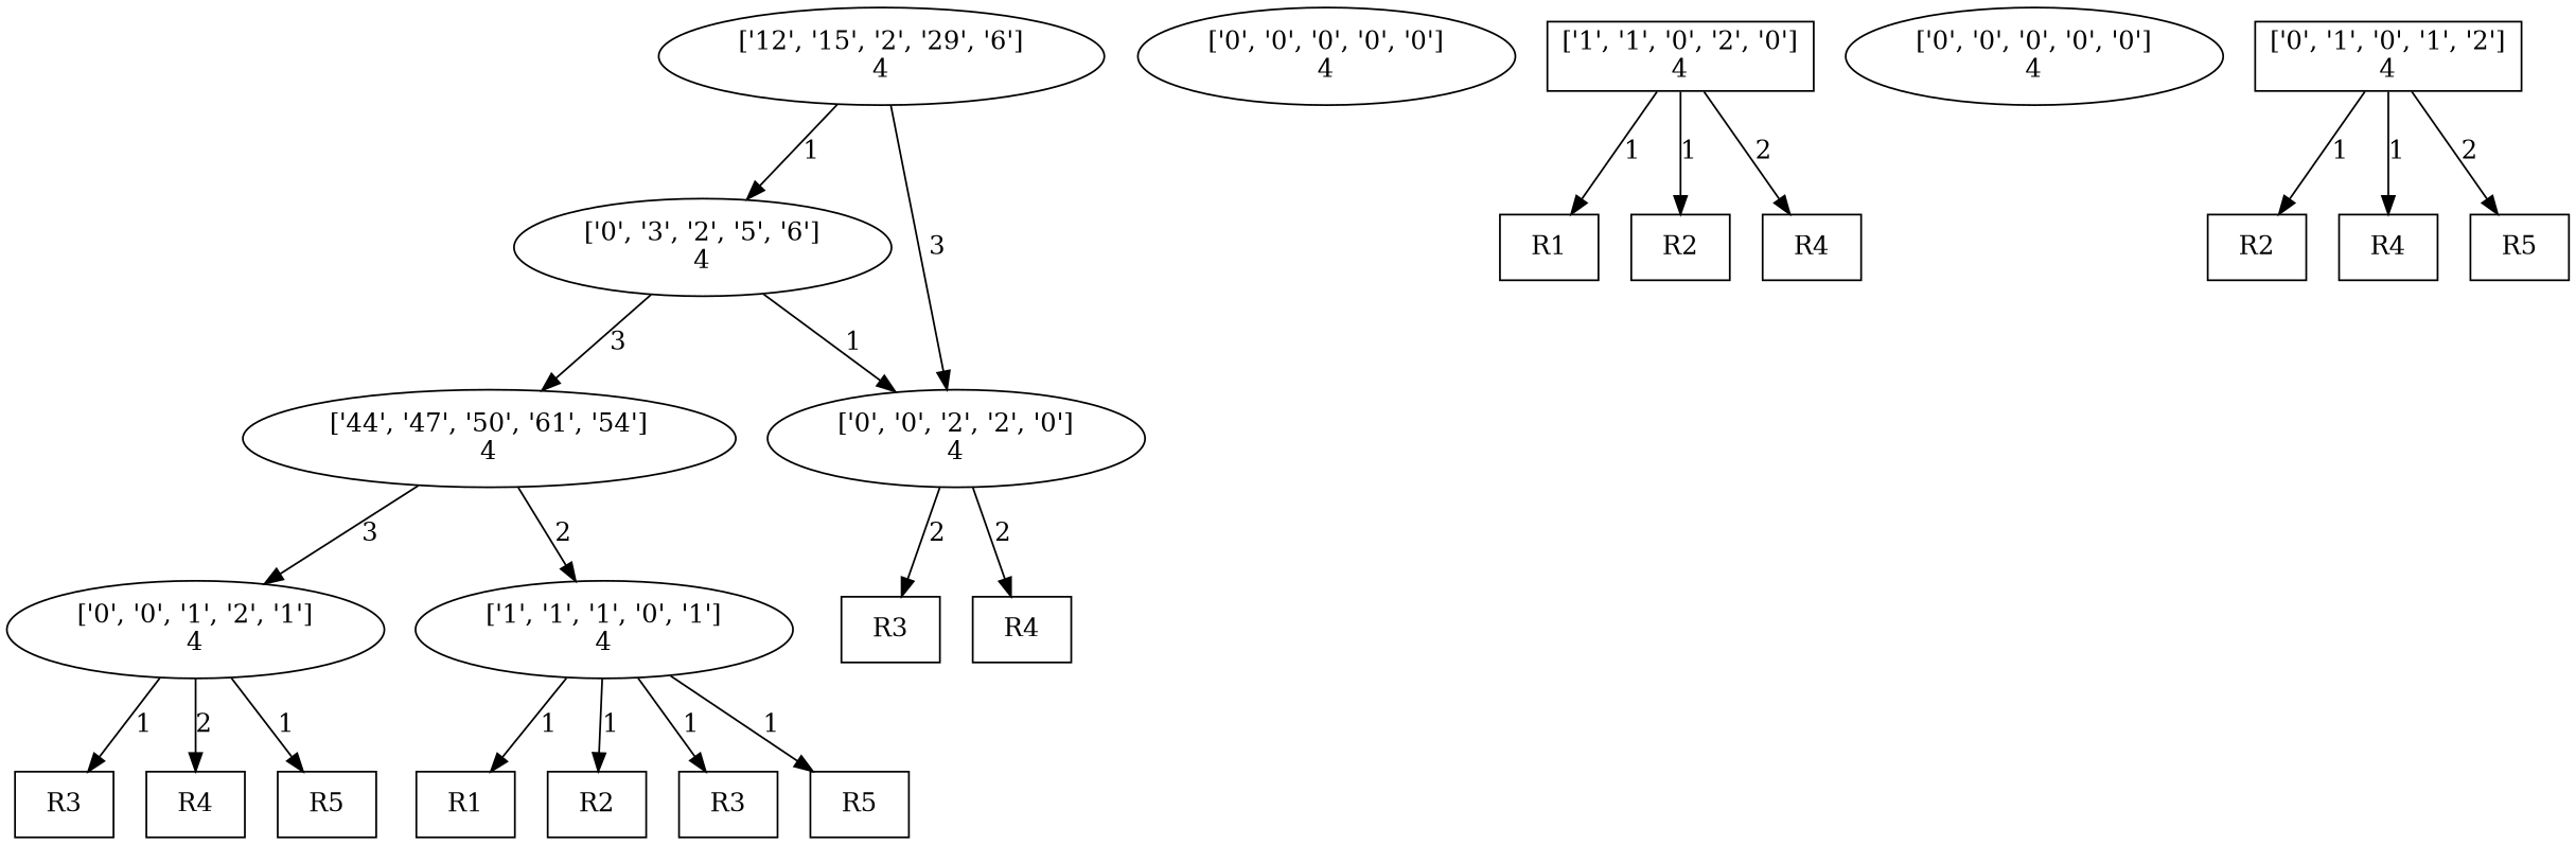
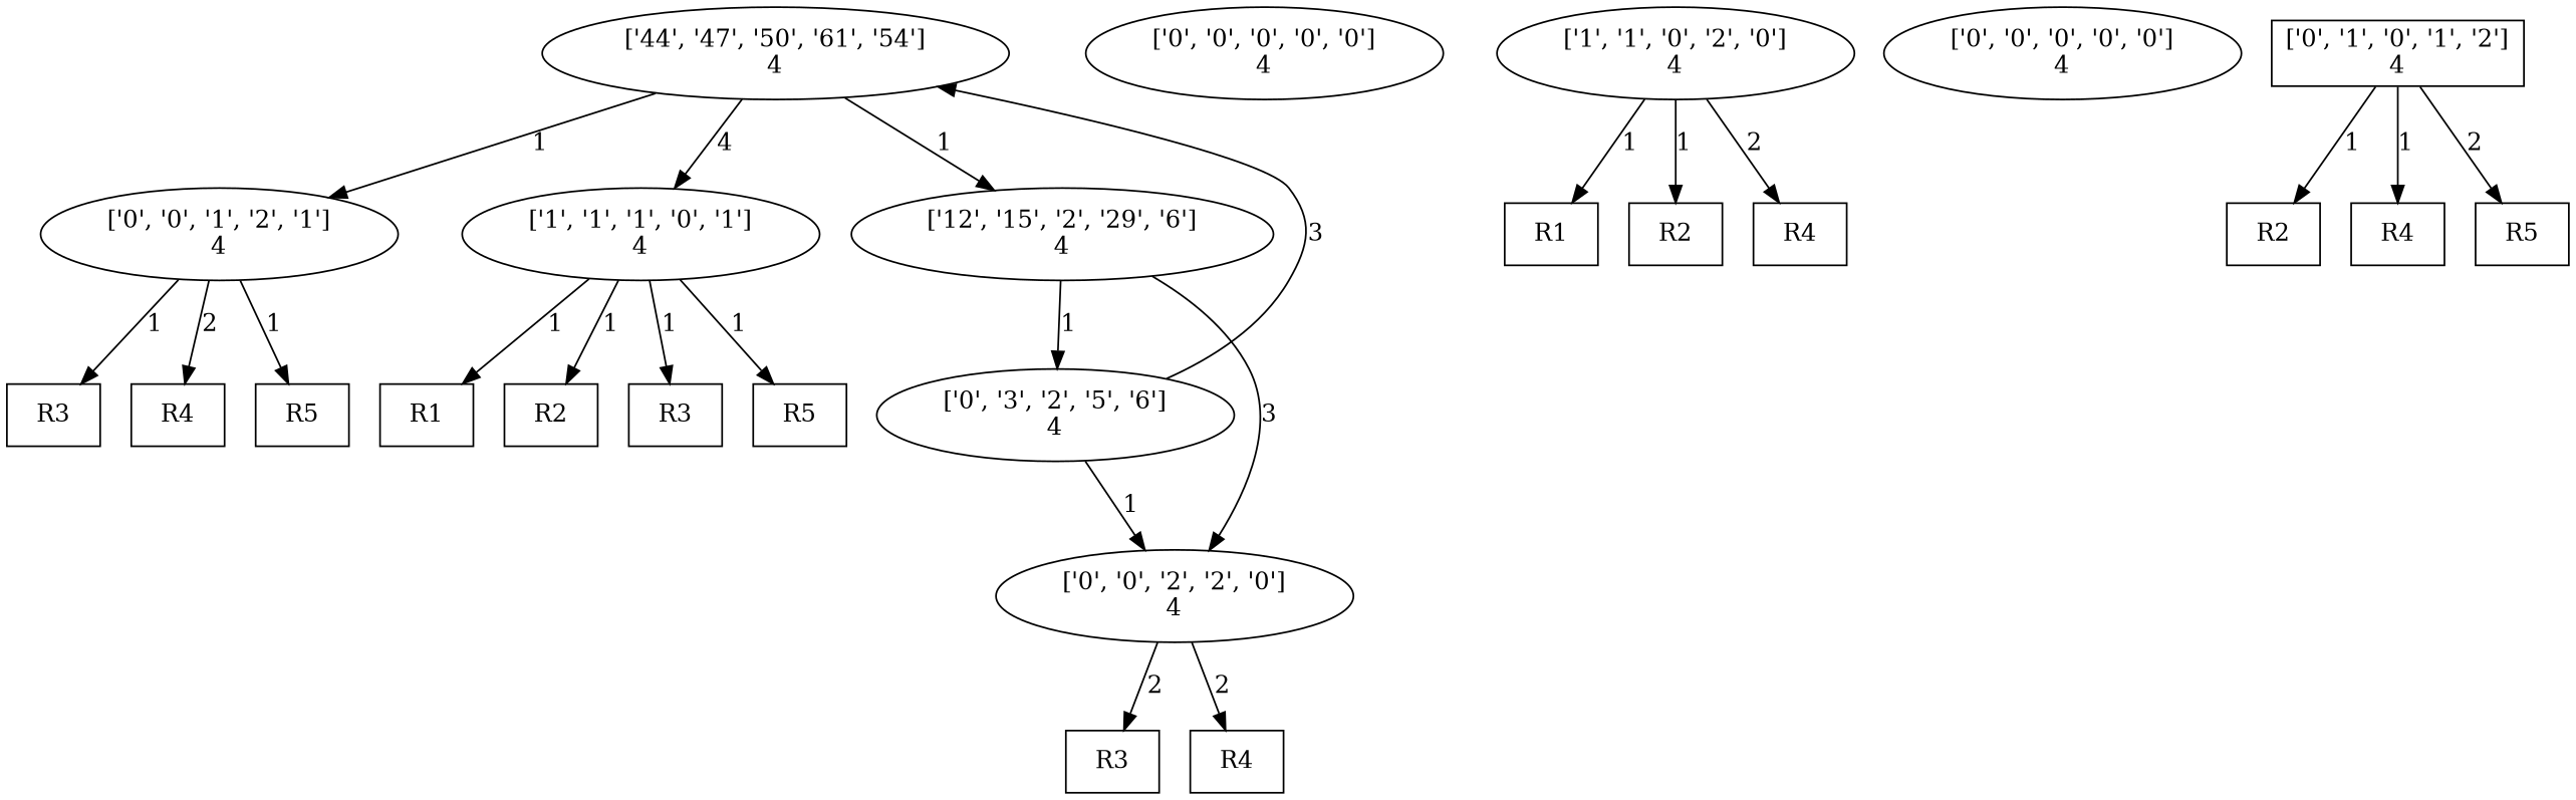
  digraph {
    ordering=out
    node [shape=box]
    n1 [label="['44', '47', '50', '61', '54']\n4" shape=""]
    n2 [label="['0', '0', '1', '2', '1']\n4" shape=""]
    n3 [label="['1', '1', '1', '0', '1']\n4" shape=""]
    n4 [label="['12', '15', '2', '29', '6']\n4" shape=""]
    n5 [label=R3]
    n6 [label=R4]
    n7 [label=R5]
    n8 [label=R1]
    n9 [label=R2]
    n10 [label=R3]
    n11 [label=R5]
    n12 [label="['0', '3', '2', '5', '6']\n4" shape=""]
    n13 [label="['0', '0', '2', '2', '0']\n4" shape=""]
    n14 [label="['0', '0', '0', '0', '0']\n4" shape=""]
-   n15 [label="['1', '1', '0', '2', '0']\n4"]
+   n15 [label="['1', '1', '0', '2', '0']\n4" shape=""]
    n16 [label=R1]
    n17 [label=R2]
    n18 [label=R4]
    n19 [label="['0', '0', '0', '0', '0']\n4" shape=""]
    n20 [label="['0', '1', '0', '1', '2']\n4"]
    n21 [label=R2]
    n22 [label=R4]
    n23 [label=R5]
    n24 [label=R3]
    n25 [label=R4]
-   n1 -> n2 [label=3]
-   n1 -> n3 [label=2]
+   n1 -> n2 [label=1]
+   n1 -> n3 [label=4]
+   n1 -> n4 [label=1]
    n2 -> n5 [label=1]
    n2 -> n6 [label=2]
    n2 -> n7 [label=1]
    n3 -> n8 [label=1]
    n3 -> n9 [label=1]
    n3 -> n10 [label=1]
    n3 -> n11 [label=1]
    n4 -> n12 [label=1]
    n4 -> n13 [label=3]
    n12 -> n1 [label=3]
    n12 -> n13 [label=1]
    n13 -> n24 [label=2]
    n13 -> n25 [label=2]
    n15 -> n16 [label=1]
    n15 -> n17 [label=1]
    n15 -> n18 [label=2]
    n20 -> n21 [label=1]
    n20 -> n22 [label=1]
    n20 -> n23 [label=2]
  }
